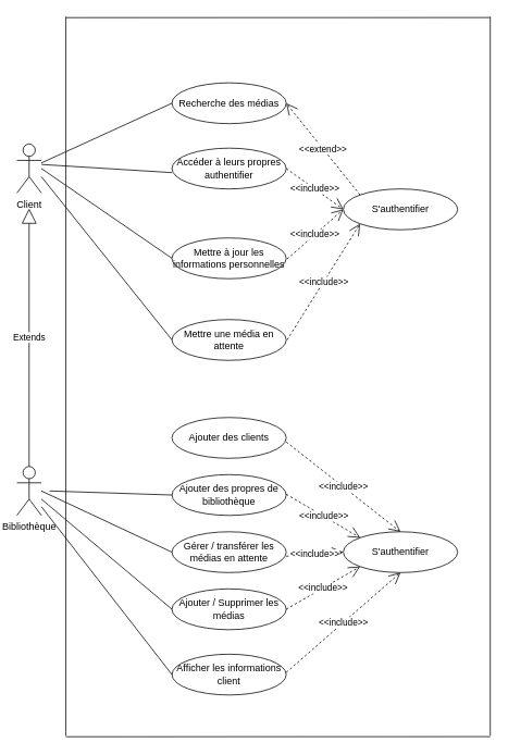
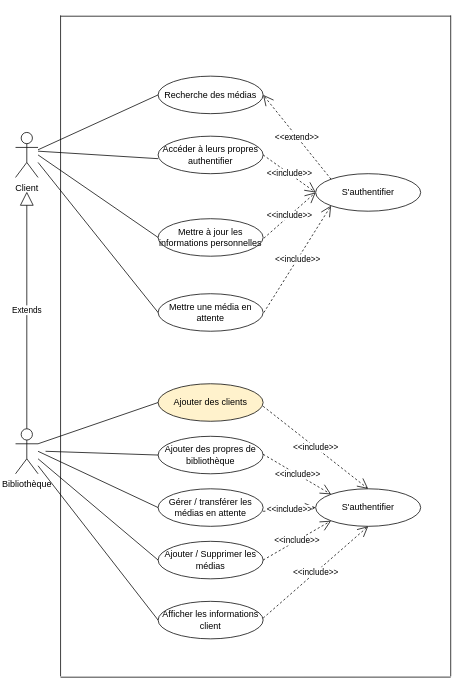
  <mxCell id="0" />
  <mxCell id="1" parent="0" />
  <mxCell id="2" value="Client" style="shape=umlActor;verticalLabelPosition=bottom;verticalAlign=top;html=1;outlineConnect=0;" parent="1" vertex="1"><mxGeometry x="20" y="176" width="30" height="60" as="geometry" /></mxCell>
  <mxCell id="3" value="Recherche des médias" style="ellipse;whiteSpace=wrap;html=1;" parent="1" vertex="1"><mxGeometry x="210" y="101" width="140" height="50" as="geometry" /></mxCell>
  <mxCell id="4" value=" Accéder à leurs propres authentifier" style="ellipse;whiteSpace=wrap;html=1;" parent="1" vertex="1"><mxGeometry x="210" y="181" width="140" height="50" as="geometry" /></mxCell>
  <mxCell id="5" value="  Mettre à jour les informations personnelles" style="ellipse;whiteSpace=wrap;html=1;" parent="1" vertex="1"><mxGeometry x="210" y="291" width="140" height="50" as="geometry" /></mxCell>
  <mxCell id="6" value="" style="endArrow=none;html=1;rounded=0;entryX=0;entryY=0.5;entryDx=0;entryDy=0;" parent="1" source="2" target="3" edge="1"><mxGeometry relative="1" as="geometry"><mxPoint x="290" y="221" as="sourcePoint" /><mxPoint x="450" y="221" as="targetPoint" /></mxGeometry></mxCell>
  <mxCell id="7" value="" style="endArrow=none;html=1;rounded=0;" parent="1" edge="1"><mxGeometry relative="1" as="geometry"><mxPoint x="50" y="201" as="sourcePoint" /><mxPoint x="210" y="211" as="targetPoint" /></mxGeometry></mxCell>
  <mxCell id="8" value="" style="endArrow=none;html=1;rounded=0;entryX=0;entryY=0.5;entryDx=0;entryDy=0;" parent="1" target="5" edge="1"><mxGeometry relative="1" as="geometry"><mxPoint x="50" y="206" as="sourcePoint" /><mxPoint x="220" y="221" as="targetPoint" /></mxGeometry></mxCell>
  <mxCell id="9" value="S'authentifier" style="ellipse;whiteSpace=wrap;html=1;" parent="1" vertex="1"><mxGeometry x="420" y="231" width="140" height="50" as="geometry" /></mxCell>
  <mxCell id="10" value="&amp;lt;&amp;lt;include&amp;gt;&amp;gt;" style="endArrow=open;endSize=12;dashed=1;html=1;rounded=0;exitX=1;exitY=0.5;exitDx=0;exitDy=0;entryX=0;entryY=0.5;entryDx=0;entryDy=0;" parent="1" source="4" target="9" edge="1"><mxGeometry width="160" relative="1" as="geometry"><mxPoint x="290" y="221" as="sourcePoint" /><mxPoint x="450" y="221" as="targetPoint" /><Array as="points" /></mxGeometry></mxCell>
  <mxCell id="11" value="&amp;lt;&amp;lt;include&amp;gt;&amp;gt;" style="endArrow=open;endSize=12;dashed=1;html=1;rounded=0;exitX=1;exitY=0.5;exitDx=0;exitDy=0;entryX=0;entryY=0.5;entryDx=0;entryDy=0;" parent="1" target="9" edge="1"><mxGeometry width="160" relative="1" as="geometry"><mxPoint x="351" y="317" as="sourcePoint" /><mxPoint x="421" y="367" as="targetPoint" /><Array as="points" /></mxGeometry></mxCell>
  <mxCell id="12" value="  Mettre une média en&lt;br/&gt;attente" style="ellipse;whiteSpace=wrap;html=1;" parent="1" vertex="1"><mxGeometry x="210" y="391" width="140" height="50" as="geometry" /></mxCell>
  <mxCell id="13" value="&amp;lt;&amp;lt;include&amp;gt;&amp;gt;" style="endArrow=open;endSize=12;dashed=1;html=1;rounded=0;exitX=1;exitY=0.5;exitDx=0;exitDy=0;entryX=0;entryY=1;entryDx=0;entryDy=0;" parent="1" target="9" edge="1"><mxGeometry width="160" relative="1" as="geometry"><mxPoint x="351" y="416" as="sourcePoint" /><mxPoint x="420" y="355" as="targetPoint" /><Array as="points" /></mxGeometry></mxCell>
  <mxCell id="14" value="" style="endArrow=none;html=1;rounded=0;entryX=0;entryY=0.5;entryDx=0;entryDy=0;" parent="1" target="12" edge="1"><mxGeometry relative="1" as="geometry"><mxPoint x="50" y="216" as="sourcePoint" /><mxPoint x="220" y="326" as="targetPoint" /></mxGeometry></mxCell>
  <mxCell id="15" value="Bibliothèque" style="shape=umlActor;verticalLabelPosition=bottom;verticalAlign=top;html=1;outlineConnect=0;" parent="1" vertex="1"><mxGeometry x="20" y="571" width="30" height="60" as="geometry" /></mxCell>
  <mxCell id="16" value="Extends" style="endArrow=block;endSize=16;endFill=0;html=1;rounded=0;" parent="1" edge="1"><mxGeometry width="160" relative="1" as="geometry"><mxPoint x="35" y="571" as="sourcePoint" /><mxPoint x="35" y="255" as="targetPoint" /></mxGeometry></mxCell>
- <mxCell id="17" value="&amp;nbsp;Ajouter des clients&amp;nbsp;" style="ellipse;whiteSpace=wrap;html=1;" parent="1" vertex="1"><mxGeometry x="210" y="511" width="140" height="50" as="geometry" /></mxCell>
+ <mxCell id="17" value="&amp;nbsp;Ajouter des clients&amp;nbsp;" style="ellipse;whiteSpace=wrap;html=1;fillColor=#fff2cc;" parent="1" vertex="1"><mxGeometry x="210" y="511" width="140" height="50" as="geometry" /></mxCell>
  <mxCell id="18" value=" Ajouter des propres de bibliothèque" style="ellipse;whiteSpace=wrap;html=1;" parent="1" vertex="1"><mxGeometry x="210" y="581" width="140" height="50" as="geometry" /></mxCell>
  <mxCell id="19" value="  Gérer / transférer les médias en attente" style="ellipse;whiteSpace=wrap;html=1;" parent="1" vertex="1"><mxGeometry x="210" y="651" width="140" height="50" as="geometry" /></mxCell>
  <mxCell id="20" value="    Ajouter / Supprimer les médias" style="ellipse;whiteSpace=wrap;html=1;" parent="1" vertex="1"><mxGeometry x="210" y="721" width="140" height="50" as="geometry" /></mxCell>
  <mxCell id="21" value="     Afficher les informations client" style="ellipse;whiteSpace=wrap;html=1;" parent="1" vertex="1"><mxGeometry x="210" y="801" width="140" height="50" as="geometry" /></mxCell>
  <mxCell id="22" value="S'authentifier" style="ellipse;whiteSpace=wrap;html=1;" parent="1" vertex="1"><mxGeometry x="420" y="651" width="140" height="50" as="geometry" /></mxCell>
+ <mxCell id="23" value="" style="endArrow=none;html=1;rounded=0;exitX=1;exitY=0.333;exitDx=0;exitDy=0;exitPerimeter=0;entryX=0;entryY=0.5;entryDx=0;entryDy=0;" parent="1" source="15" target="17" edge="1"><mxGeometry relative="1" as="geometry"><mxPoint x="180" y="621" as="sourcePoint" /><mxPoint x="340" y="621" as="targetPoint" /></mxGeometry></mxCell>
  <mxCell id="24" value="" style="endArrow=none;html=1;rounded=0;exitX=1;exitY=0.333;exitDx=0;exitDy=0;exitPerimeter=0;entryX=0;entryY=0.5;entryDx=0;entryDy=0;" parent="1" target="18" edge="1"><mxGeometry relative="1" as="geometry"><mxPoint x="60" y="601" as="sourcePoint" /><mxPoint x="220" y="546" as="targetPoint" /></mxGeometry></mxCell>
  <mxCell id="25" value="" style="endArrow=none;html=1;rounded=0;entryX=0;entryY=0.5;entryDx=0;entryDy=0;" parent="1" target="19" edge="1"><mxGeometry relative="1" as="geometry"><mxPoint x="50" y="601" as="sourcePoint" /><mxPoint x="220" y="616" as="targetPoint" /></mxGeometry></mxCell>
  <mxCell id="26" value="" style="endArrow=none;html=1;rounded=0;entryX=0;entryY=0.5;entryDx=0;entryDy=0;" parent="1" target="20" edge="1"><mxGeometry relative="1" as="geometry"><mxPoint x="50" y="611" as="sourcePoint" /><mxPoint x="220" y="686" as="targetPoint" /></mxGeometry></mxCell>
  <mxCell id="27" value="" style="endArrow=none;html=1;rounded=0;entryX=0;entryY=0.5;entryDx=0;entryDy=0;" parent="1" source="15" target="21" edge="1"><mxGeometry relative="1" as="geometry"><mxPoint x="90" y="631" as="sourcePoint" /><mxPoint x="220" y="756" as="targetPoint" /></mxGeometry></mxCell>
  <mxCell id="28" value="&amp;lt;&amp;lt;include&amp;gt;&amp;gt;" style="endArrow=open;endSize=12;dashed=1;html=1;rounded=0;exitX=1;exitY=0.5;exitDx=0;exitDy=0;entryX=0.5;entryY=0;entryDx=0;entryDy=0;" parent="1" target="22" edge="1"><mxGeometry width="160" relative="1" as="geometry"><mxPoint x="350" y="541" as="sourcePoint" /><mxPoint x="420" y="591" as="targetPoint" /><Array as="points" /></mxGeometry></mxCell>
  <mxCell id="29" value="&amp;lt;&amp;lt;include&amp;gt;&amp;gt;" style="endArrow=open;endSize=12;dashed=1;html=1;rounded=0;exitX=1;exitY=0.5;exitDx=0;exitDy=0;entryX=0;entryY=0;entryDx=0;entryDy=0;" parent="1" target="22" edge="1"><mxGeometry width="160" relative="1" as="geometry"><mxPoint x="350" y="605" as="sourcePoint" /><mxPoint x="420" y="740" as="targetPoint" /><Array as="points" /></mxGeometry></mxCell>
  <mxCell id="30" value="&amp;lt;&amp;lt;include&amp;gt;&amp;gt;" style="endArrow=open;endSize=12;dashed=1;html=1;rounded=0;exitX=1;exitY=0.5;exitDx=0;exitDy=0;entryX=0;entryY=0.5;entryDx=0;entryDy=0;" parent="1" target="22" edge="1"><mxGeometry width="160" relative="1" as="geometry"><mxPoint x="350" y="681" as="sourcePoint" /><mxPoint x="440.435" y="734.347" as="targetPoint" /><Array as="points" /></mxGeometry></mxCell>
  <mxCell id="31" value="&amp;lt;&amp;lt;include&amp;gt;&amp;gt;" style="endArrow=open;endSize=12;dashed=1;html=1;rounded=0;exitX=1;exitY=0.5;exitDx=0;exitDy=0;entryX=0;entryY=1;entryDx=0;entryDy=0;" parent="1" source="20" target="22" edge="1"><mxGeometry width="160" relative="1" as="geometry"><mxPoint x="360" y="734" as="sourcePoint" /><mxPoint x="430" y="729" as="targetPoint" /><Array as="points" /></mxGeometry></mxCell>
  <mxCell id="32" value="&amp;lt;&amp;lt;include&amp;gt;&amp;gt;" style="endArrow=open;endSize=12;dashed=1;html=1;rounded=0;exitX=1;exitY=0.5;exitDx=0;exitDy=0;entryX=0.5;entryY=1;entryDx=0;entryDy=0;" parent="1" target="22" edge="1"><mxGeometry width="160" relative="1" as="geometry"><mxPoint x="350" y="823.35" as="sourcePoint" /><mxPoint x="440.435" y="771.003" as="targetPoint" /><Array as="points" /></mxGeometry></mxCell>
  <mxCell id="33" value="" style="endArrow=none;html=1;rounded=0;" parent="1" edge="1"><mxGeometry relative="1" as="geometry"><mxPoint x="80" y="20" as="sourcePoint" /><mxPoint x="80" y="901" as="targetPoint" /></mxGeometry></mxCell>
  <mxCell id="34" value="" style="endArrow=none;html=1;rounded=0;" parent="1" edge="1"><mxGeometry relative="1" as="geometry"><mxPoint x="600" y="20" as="sourcePoint" /><mxPoint x="600" y="901" as="targetPoint" /></mxGeometry></mxCell>
  <mxCell id="35" value="" style="endArrow=none;html=1;rounded=0;" parent="1" edge="1"><mxGeometry relative="1" as="geometry"><mxPoint x="80" y="902.111" as="sourcePoint" /><mxPoint x="600" y="902" as="targetPoint" /></mxGeometry></mxCell>
  <mxCell id="36" value="" style="endArrow=none;html=1;rounded=0;" parent="1" edge="1"><mxGeometry relative="1" as="geometry"><mxPoint x="80" y="21.111" as="sourcePoint" /><mxPoint x="600" y="21" as="targetPoint" /></mxGeometry></mxCell>
  <mxCell id="37" value="&amp;lt;&amp;lt;extend&amp;gt;&amp;gt;" style="endArrow=open;endSize=12;dashed=1;html=1;rounded=0;exitX=0;exitY=0;exitDx=0;exitDy=0;entryX=1;entryY=0.5;entryDx=0;entryDy=0;" edge="1" parent="1" source="9" target="3"><mxGeometry width="160" relative="1" as="geometry"><mxPoint x="385" y="121" as="sourcePoint" /><mxPoint x="545" y="121" as="targetPoint" /></mxGeometry></mxCell>
